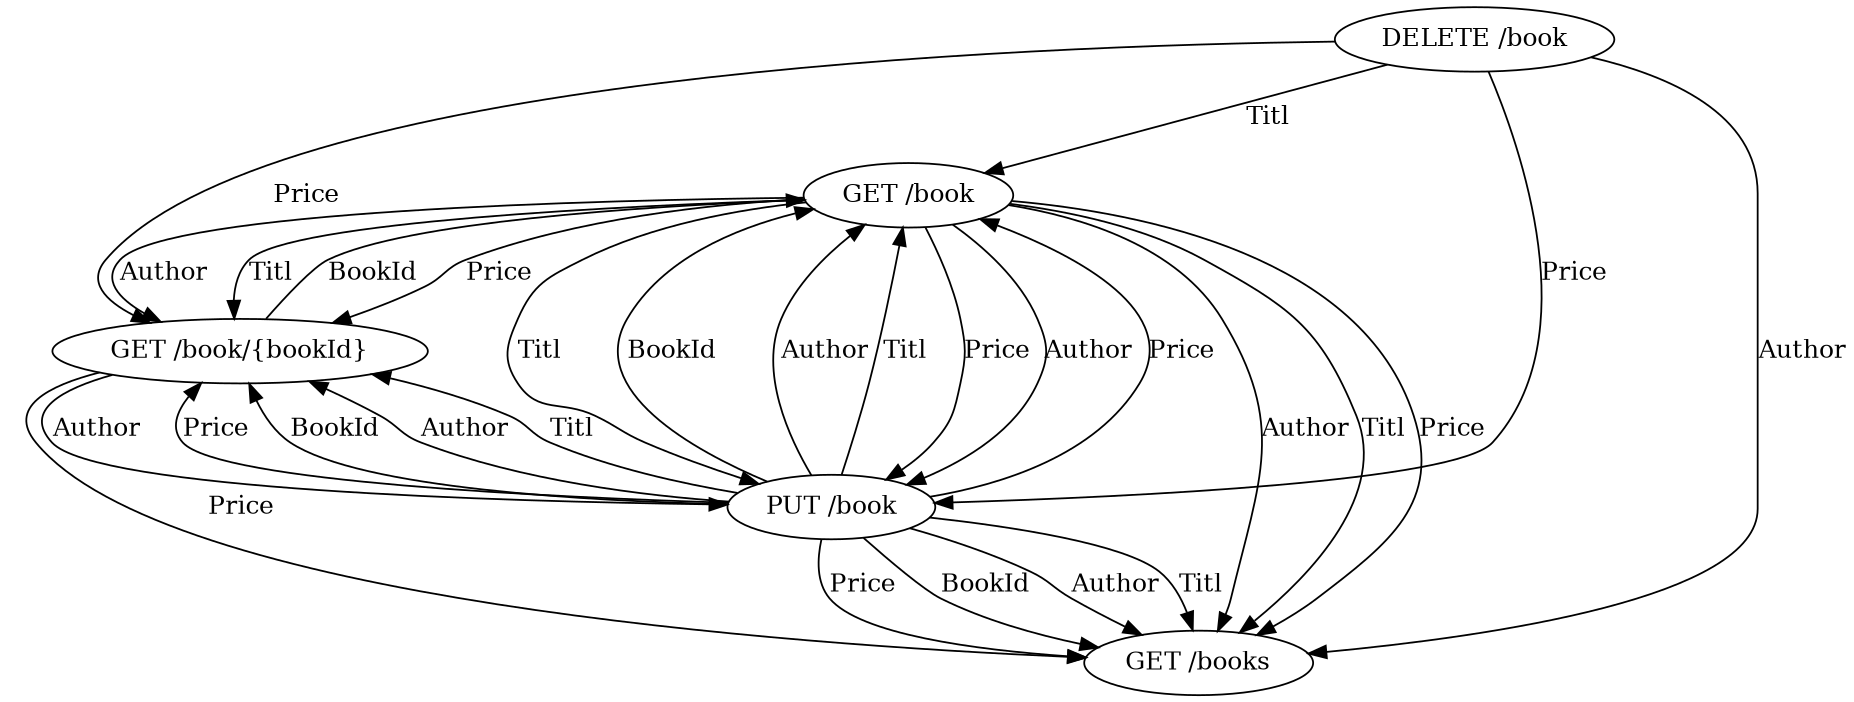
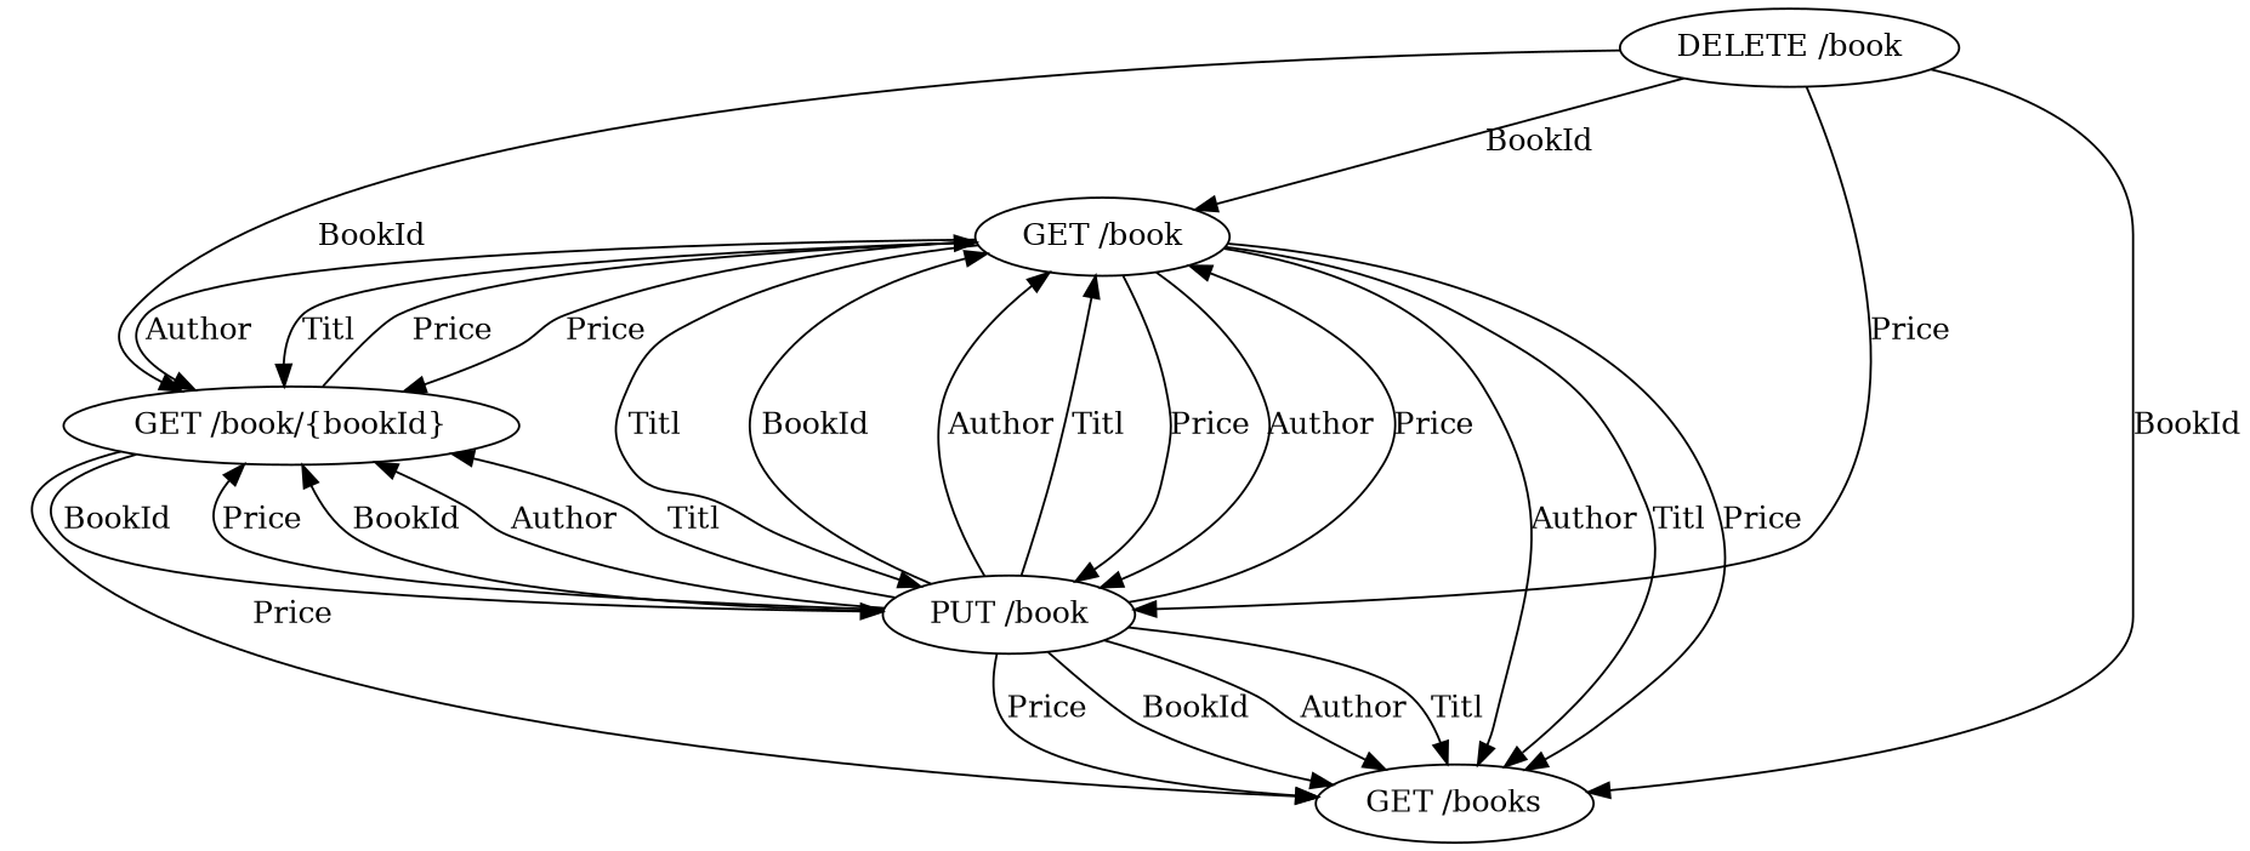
  digraph {
    n1 [label="GET /book"]
    n2 [label="GET /book/{bookId}"]
    n3 [label="PUT /book"]
    n4 [label="GET /books"]
    n5 [label="DELETE /book"]
    n1 -> n2 [label=Price]
    n1 -> n2 [label=Author]
    n1 -> n2 [label=Titl]
    n1 -> n3 [label=Price]
    n1 -> n3 [label=Author]
    n1 -> n3 [label=Titl]
    n1 -> n4 [label=Author]
    n1 -> n4 [label=Titl]
    n1 -> n4 [label=Price]
-   n2 -> n1 [label=BookId]
-   n2 -> n3 [label=Author]
+   n2 -> n1 [label=Price]
+   n2 -> n3 [label=BookId]
    n2 -> n4 [label=Price]
    n3 -> n1 [label=BookId]
    n3 -> n1 [label=Author]
    n3 -> n1 [label=Titl]
    n3 -> n1 [label=Price]
    n3 -> n2 [label=Price]
    n3 -> n2 [label=BookId]
    n3 -> n2 [label=Author]
    n3 -> n2 [label=Titl]
    n3 -> n4 [label=BookId]
    n3 -> n4 [label=Author]
    n3 -> n4 [label=Titl]
    n3 -> n4 [label=Price]
-   n5 -> n1 [label=Titl]
-   n5 -> n2 [label=Price]
+   n5 -> n1 [label=BookId]
+   n5 -> n2 [label=BookId]
    n5 -> n3 [label=Price]
-   n5 -> n4 [label=Author]
+   n5 -> n4 [label=BookId]
  }
